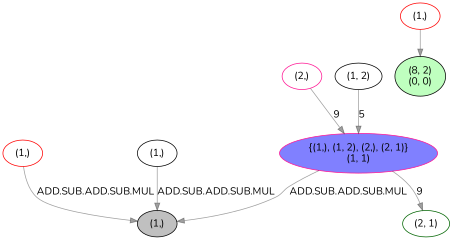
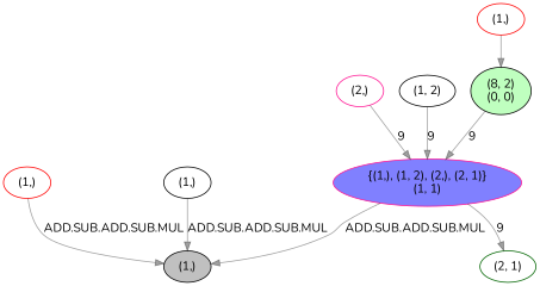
  strict digraph {
    fontname=Nunito
    node [color=black fontname=Nunito]
    edge [color="#00000060" fontname=Nunito]
    n1 [fillcolor="#80ff8080" label="(8, 2)\n(0, 0)" style=filled]
    n2 [color=deeppink fillcolor="#8080ff" label="{(1,), (1, 2), (2,), (2, 1)}\n(1, 1)" style=filled]
    n3 [fillcolor="#c0c0c0" label="(1,)" style=filled]
    n4 [color=darkgreen label="(2, 1)"]
    n5 [color=red label="(1,)"]
    n6 [color=deeppink label="(2,)"]
    n7 [label="(1, 2)"]
    n8 [color=red label="(1,)"]
    n9 [label="(1,)"]
+   n1 -> n2 [label=9]
    n2 -> n3 [label="ADD.SUB.ADD.SUB.MUL"]
    n2 -> n4 [label=9]
    n5 -> n1
    n6 -> n2 [label=9]
-   n7 -> n2 [label=5]
+   n7 -> n2 [label=9]
    n8 -> n3 [label="ADD.SUB.ADD.SUB.MUL"]
    n9 -> n3 [label="ADD.SUB.ADD.SUB.MUL"]
  }
